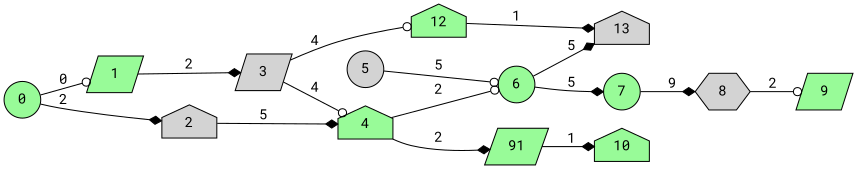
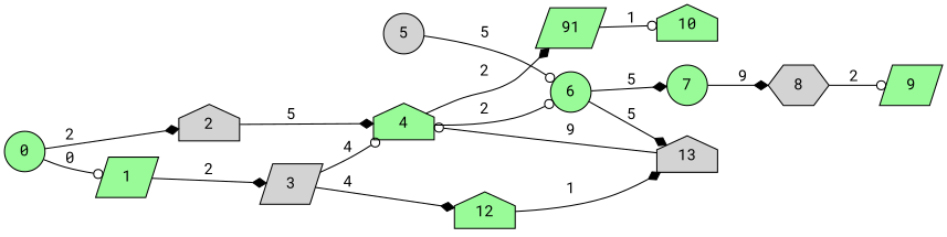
  digraph {
    fontname="Roboto Mono"
    rankdir=LR
    node [fillcolor=palegreen fontname="Roboto Mono" shape=house style=filled]
    edge [arrowhead=diamond fontname="Roboto Mono"]
    1 [shape=parallelogram]
    3 [fillcolor=lightgrey shape=parallelogram]
    4
    12
    n5 [label=91 shape=parallelogram]
    6 [shape=circle]
    13 [fillcolor=lightgrey]
    2 [fillcolor=lightgrey]
    5 [fillcolor=lightgrey shape=circle]
    10
    7 [shape=circle]
    8 [fillcolor=lightgrey shape=hexagon]
    9 [shape=parallelogram]
    0 [shape=circle]
    1 -> 3 [label=2]
    3 -> 4 [arrowhead=odot label=4]
-   3 -> 12 [arrowhead=odot label=4]
+   3 -> 12 [label=4]
    4 -> n5 [label=2]
    4 -> 6 [arrowhead=odot label=2]
    12 -> 13 [label=1]
-   n5 -> 10 [label=1]
+   n5 -> 10 [arrowhead=odot label=1]
    6 -> 13 [label=5]
    6 -> 7 [label=5]
+   13 -> 4 [arrowhead=odot label=9]
    2 -> 4 [label=5]
    5 -> 6 [arrowhead=odot label=5]
    7 -> 8 [label=9]
    8 -> 9 [arrowhead=odot label=2]
    0 -> 1 [arrowhead=odot label=0]
    0 -> 2 [label=2]
  }
